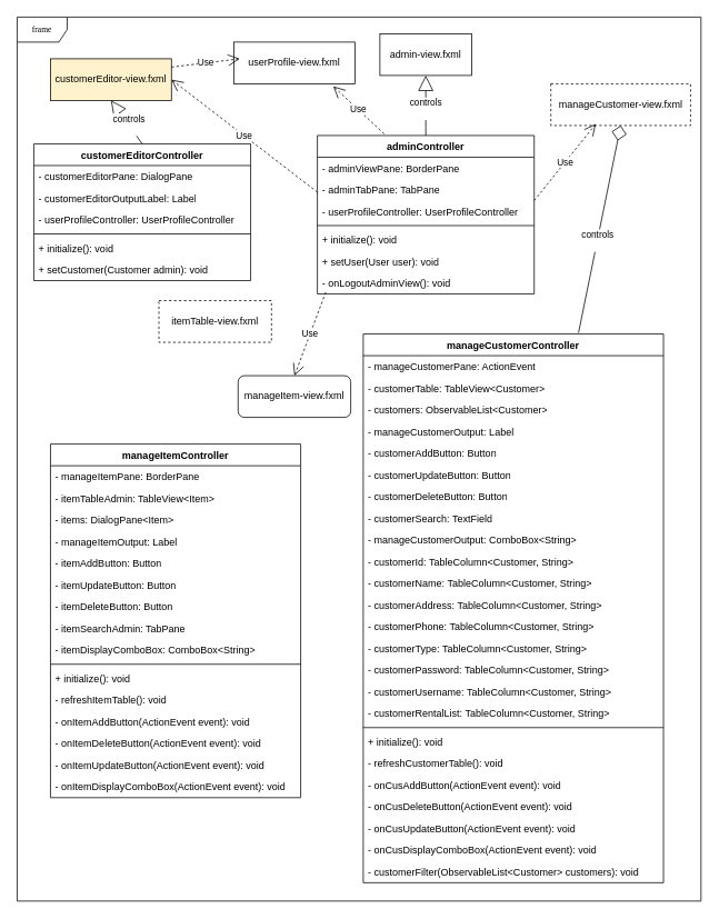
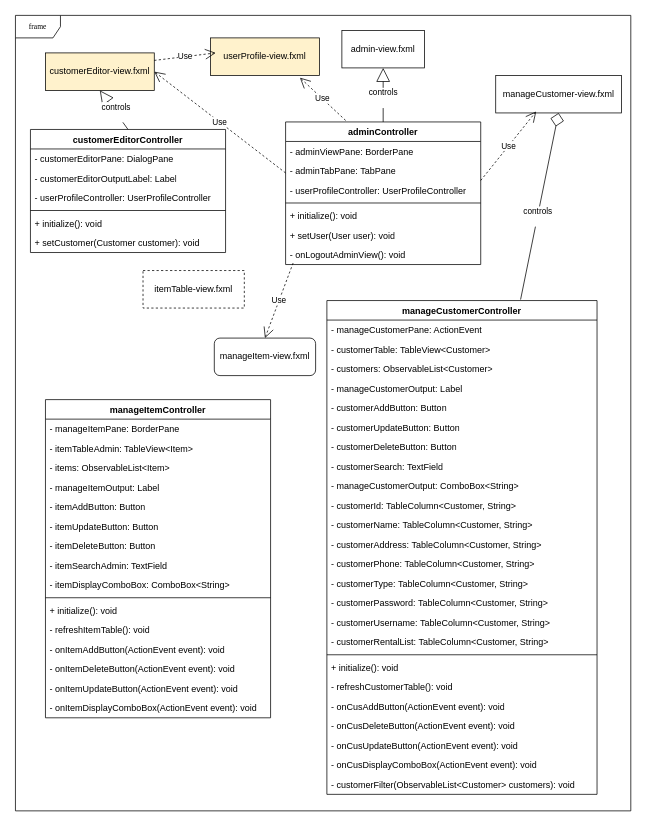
  <mxCell id="0" />
  <mxCell id="1" parent="0" />
  <mxCell id="2" value="admin-view.fxml" style="html=1;whiteSpace=wrap;" vertex="1" parent="1"><mxGeometry x="455" y="40" width="110" height="50" as="geometry" /></mxCell>
  <mxCell id="3" value="adminController" style="swimlane;fontStyle=1;align=center;verticalAlign=top;childLayout=stackLayout;horizontal=1;startSize=26;horizontalStack=0;resizeParent=1;resizeParentMax=0;resizeLast=0;collapsible=1;marginBottom=0;whiteSpace=wrap;html=1;" vertex="1" parent="1"><mxGeometry x="380" y="162" width="260" height="190" as="geometry" /></mxCell>
  <mxCell id="4" value="- adminViewPane: BorderPane" style="text;html=1;strokeColor=none;fillColor=none;align=left;verticalAlign=top;spacingLeft=4;spacingRight=4;whiteSpace=wrap;overflow=hidden;rotatable=0;points=[[0,0.5],[1,0.5]];portConstraint=eastwest;" vertex="1" parent="3"><mxGeometry y="26" width="260" height="26" as="geometry" /></mxCell>
  <mxCell id="5" value="- adminTabPane: TabPane" style="text;html=1;strokeColor=none;fillColor=none;align=left;verticalAlign=top;spacingLeft=4;spacingRight=4;whiteSpace=wrap;overflow=hidden;rotatable=0;points=[[0,0.5],[1,0.5]];portConstraint=eastwest;" vertex="1" parent="3"><mxGeometry y="52" width="260" height="26" as="geometry" /></mxCell>
  <mxCell id="6" value="- userProfileController: UserProfileController" style="text;html=1;strokeColor=none;fillColor=none;align=left;verticalAlign=top;spacingLeft=4;spacingRight=4;whiteSpace=wrap;overflow=hidden;rotatable=0;points=[[0,0.5],[1,0.5]];portConstraint=eastwest;" vertex="1" parent="3"><mxGeometry y="78" width="260" height="26" as="geometry" /></mxCell>
  <mxCell id="7" value="" style="line;strokeWidth=1;fillColor=none;align=left;verticalAlign=middle;spacingTop=-1;spacingLeft=3;spacingRight=3;rotatable=0;labelPosition=right;points=[];portConstraint=eastwest;strokeColor=inherit;" vertex="1" parent="3"><mxGeometry y="104" width="260" height="8" as="geometry" /></mxCell>
  <mxCell id="8" value="+ initialize(): void" style="text;strokeColor=none;fillColor=none;align=left;verticalAlign=top;spacingLeft=4;spacingRight=4;overflow=hidden;rotatable=0;points=[[0,0.5],[1,0.5]];portConstraint=eastwest;whiteSpace=wrap;html=1;" vertex="1" parent="3"><mxGeometry y="112" width="260" height="26" as="geometry" /></mxCell>
  <mxCell id="9" value="+ setUser(User user): void" style="text;strokeColor=none;fillColor=none;align=left;verticalAlign=top;spacingLeft=4;spacingRight=4;overflow=hidden;rotatable=0;points=[[0,0.5],[1,0.5]];portConstraint=eastwest;whiteSpace=wrap;html=1;" vertex="1" parent="3"><mxGeometry y="138" width="260" height="26" as="geometry" /></mxCell>
  <mxCell id="10" value="- onLogoutAdminView(): void" style="text;strokeColor=none;fillColor=none;align=left;verticalAlign=top;spacingLeft=4;spacingRight=4;overflow=hidden;rotatable=0;points=[[0,0.5],[1,0.5]];portConstraint=eastwest;whiteSpace=wrap;html=1;" vertex="1" parent="3"><mxGeometry y="164" width="260" height="26" as="geometry" /></mxCell>
  <mxCell id="11" value="&lt;div&gt;controls&lt;/div&gt;&lt;div&gt;&lt;br&gt;&lt;/div&gt;" style="endArrow=block;endSize=16;endFill=0;html=1;rounded=0;exitX=0.5;exitY=0;exitDx=0;exitDy=0;entryX=0.5;entryY=1;entryDx=0;entryDy=0;" edge="1" parent="1" source="3" target="2"><mxGeometry x="-0.111" width="160" relative="1" as="geometry"><mxPoint x="450" y="330" as="sourcePoint" /><mxPoint x="610" y="330" as="targetPoint" /><mxPoint as="offset" /></mxGeometry></mxCell>
  <mxCell id="12" value="frame" style="shape=umlFrame;whiteSpace=wrap;html=1;rounded=0;shadow=0;comic=0;labelBackgroundColor=none;strokeWidth=1;fontFamily=Verdana;fontSize=10;align=center;movable=1;resizable=1;rotatable=1;deletable=1;editable=1;locked=0;connectable=1;" vertex="1" parent="1"><mxGeometry x="20" y="20" width="820" height="1060" as="geometry" /></mxCell>
  <mxCell id="13" value="customerEditor-view.fxml" style="html=1;whiteSpace=wrap;fillColor=#fff2cc;" vertex="1" parent="1"><mxGeometry x="60" y="70" width="145" height="50" as="geometry" /></mxCell>
  <mxCell id="14" value="customerEditorController" style="swimlane;fontStyle=1;align=center;verticalAlign=top;childLayout=stackLayout;horizontal=1;startSize=26;horizontalStack=0;resizeParent=1;resizeParentMax=0;resizeLast=0;collapsible=1;marginBottom=0;whiteSpace=wrap;html=1;" vertex="1" parent="1"><mxGeometry x="40" y="172" width="260" height="164" as="geometry" /></mxCell>
  <mxCell id="15" value="- customerEditorPane: DialogPane" style="text;html=1;strokeColor=none;fillColor=none;align=left;verticalAlign=top;spacingLeft=4;spacingRight=4;whiteSpace=wrap;overflow=hidden;rotatable=0;points=[[0,0.5],[1,0.5]];portConstraint=eastwest;" vertex="1" parent="14"><mxGeometry y="26" width="260" height="26" as="geometry" /></mxCell>
  <mxCell id="16" value="- customerEditorOutputLabel: Label" style="text;html=1;strokeColor=none;fillColor=none;align=left;verticalAlign=top;spacingLeft=4;spacingRight=4;whiteSpace=wrap;overflow=hidden;rotatable=0;points=[[0,0.5],[1,0.5]];portConstraint=eastwest;" vertex="1" parent="14"><mxGeometry y="52" width="260" height="26" as="geometry" /></mxCell>
  <mxCell id="17" value="- userProfileController: UserProfileController" style="text;html=1;strokeColor=none;fillColor=none;align=left;verticalAlign=top;spacingLeft=4;spacingRight=4;whiteSpace=wrap;overflow=hidden;rotatable=0;points=[[0,0.5],[1,0.5]];portConstraint=eastwest;" vertex="1" parent="14"><mxGeometry y="78" width="260" height="26" as="geometry" /></mxCell>
  <mxCell id="18" value="" style="line;strokeWidth=1;fillColor=none;align=left;verticalAlign=middle;spacingTop=-1;spacingLeft=3;spacingRight=3;rotatable=0;labelPosition=right;points=[];portConstraint=eastwest;strokeColor=inherit;" vertex="1" parent="14"><mxGeometry y="104" width="260" height="8" as="geometry" /></mxCell>
  <mxCell id="19" value="+ initialize(): void" style="text;strokeColor=none;fillColor=none;align=left;verticalAlign=top;spacingLeft=4;spacingRight=4;overflow=hidden;rotatable=0;points=[[0,0.5],[1,0.5]];portConstraint=eastwest;whiteSpace=wrap;html=1;" vertex="1" parent="14"><mxGeometry y="112" width="260" height="26" as="geometry" /></mxCell>
- <mxCell id="20" value="+ setCustomer(Customer admin): void" style="text;strokeColor=none;fillColor=none;align=left;verticalAlign=top;spacingLeft=4;spacingRight=4;overflow=hidden;rotatable=0;points=[[0,0.5],[1,0.5]];portConstraint=eastwest;whiteSpace=wrap;html=1;" vertex="1" parent="14"><mxGeometry y="138" width="260" height="26" as="geometry" /></mxCell>
+ <mxCell id="20" value="+ setCustomer(Customer customer): void" style="text;strokeColor=none;fillColor=none;align=left;verticalAlign=top;spacingLeft=4;spacingRight=4;overflow=hidden;rotatable=0;points=[[0,0.5],[1,0.5]];portConstraint=eastwest;whiteSpace=wrap;html=1;" vertex="1" parent="14"><mxGeometry y="138" width="260" height="26" as="geometry" /></mxCell>
  <mxCell id="21" value="&lt;div&gt;controls&lt;/div&gt;&lt;div&gt;&lt;br&gt;&lt;/div&gt;" style="endArrow=block;endSize=16;endFill=0;html=1;rounded=0;exitX=0.5;exitY=0;exitDx=0;exitDy=0;entryX=0.5;entryY=1;entryDx=0;entryDy=0;" edge="1" parent="1" source="14" target="13"><mxGeometry x="-0.111" width="160" relative="1" as="geometry"><mxPoint x="95" y="340" as="sourcePoint" /><mxPoint x="255" y="340" as="targetPoint" /><mxPoint as="offset" /></mxGeometry></mxCell>
  <mxCell id="22" value="manageItem-view.fxml" style="html=1;whiteSpace=wrap;rounded=1;" vertex="1" parent="1"><mxGeometry x="285" y="450" width="135" height="50" as="geometry" /></mxCell>
  <mxCell id="23" value="manageItemController" style="swimlane;fontStyle=1;align=center;verticalAlign=top;childLayout=stackLayout;horizontal=1;startSize=26;horizontalStack=0;resizeParent=1;resizeParentMax=0;resizeLast=0;collapsible=1;marginBottom=0;whiteSpace=wrap;html=1;" vertex="1" parent="1"><mxGeometry x="60" y="532" width="300" height="424" as="geometry" /></mxCell>
  <mxCell id="24" value="- manageItemPane: BorderPane" style="text;html=1;strokeColor=none;fillColor=none;align=left;verticalAlign=top;spacingLeft=4;spacingRight=4;whiteSpace=wrap;overflow=hidden;rotatable=0;points=[[0,0.5],[1,0.5]];portConstraint=eastwest;" vertex="1" parent="23"><mxGeometry y="26" width="300" height="26" as="geometry" /></mxCell>
  <mxCell id="25" value="- itemTableAdmin: TableView&amp;lt;Item&amp;gt;" style="text;html=1;strokeColor=none;fillColor=none;align=left;verticalAlign=top;spacingLeft=4;spacingRight=4;whiteSpace=wrap;overflow=hidden;rotatable=0;points=[[0,0.5],[1,0.5]];portConstraint=eastwest;" vertex="1" parent="23"><mxGeometry y="52" width="300" height="26" as="geometry" /></mxCell>
- <mxCell id="26" value="- items: DialogPane&amp;lt;Item&amp;gt;" style="text;html=1;strokeColor=none;fillColor=none;align=left;verticalAlign=top;spacingLeft=4;spacingRight=4;whiteSpace=wrap;overflow=hidden;rotatable=0;points=[[0,0.5],[1,0.5]];portConstraint=eastwest;" vertex="1" parent="23"><mxGeometry y="78" width="300" height="26" as="geometry" /></mxCell>
+ <mxCell id="26" value="- items: ObservableList&amp;lt;Item&amp;gt;" style="text;html=1;strokeColor=none;fillColor=none;align=left;verticalAlign=top;spacingLeft=4;spacingRight=4;whiteSpace=wrap;overflow=hidden;rotatable=0;points=[[0,0.5],[1,0.5]];portConstraint=eastwest;" vertex="1" parent="23"><mxGeometry y="78" width="300" height="26" as="geometry" /></mxCell>
  <mxCell id="27" value="- manageItemOutput: Label" style="text;html=1;strokeColor=none;fillColor=none;align=left;verticalAlign=top;spacingLeft=4;spacingRight=4;whiteSpace=wrap;overflow=hidden;rotatable=0;points=[[0,0.5],[1,0.5]];portConstraint=eastwest;" vertex="1" parent="23"><mxGeometry y="104" width="300" height="26" as="geometry" /></mxCell>
  <mxCell id="28" value="- itemAddButton: Button" style="text;html=1;strokeColor=none;fillColor=none;align=left;verticalAlign=top;spacingLeft=4;spacingRight=4;whiteSpace=wrap;overflow=hidden;rotatable=0;points=[[0,0.5],[1,0.5]];portConstraint=eastwest;" vertex="1" parent="23"><mxGeometry y="130" width="300" height="26" as="geometry" /></mxCell>
  <mxCell id="29" value="- itemUpdateButton: Button" style="text;html=1;strokeColor=none;fillColor=none;align=left;verticalAlign=top;spacingLeft=4;spacingRight=4;whiteSpace=wrap;overflow=hidden;rotatable=0;points=[[0,0.5],[1,0.5]];portConstraint=eastwest;" vertex="1" parent="23"><mxGeometry y="156" width="300" height="26" as="geometry" /></mxCell>
  <mxCell id="30" value="- itemDeleteButton: Button" style="text;html=1;strokeColor=none;fillColor=none;align=left;verticalAlign=top;spacingLeft=4;spacingRight=4;whiteSpace=wrap;overflow=hidden;rotatable=0;points=[[0,0.5],[1,0.5]];portConstraint=eastwest;" vertex="1" parent="23"><mxGeometry y="182" width="300" height="26" as="geometry" /></mxCell>
- <mxCell id="31" value="- itemSearchAdmin: TabPane" style="text;html=1;strokeColor=none;fillColor=none;align=left;verticalAlign=top;spacingLeft=4;spacingRight=4;whiteSpace=wrap;overflow=hidden;rotatable=0;points=[[0,0.5],[1,0.5]];portConstraint=eastwest;" vertex="1" parent="23"><mxGeometry y="208" width="300" height="26" as="geometry" /></mxCell>
+ <mxCell id="31" value="- itemSearchAdmin: TextField" style="text;html=1;strokeColor=none;fillColor=none;align=left;verticalAlign=top;spacingLeft=4;spacingRight=4;whiteSpace=wrap;overflow=hidden;rotatable=0;points=[[0,0.5],[1,0.5]];portConstraint=eastwest;" vertex="1" parent="23"><mxGeometry y="208" width="300" height="26" as="geometry" /></mxCell>
  <mxCell id="32" value="- itemDisplayComboBox: ComboBox&amp;lt;String&amp;gt;" style="text;html=1;strokeColor=none;fillColor=none;align=left;verticalAlign=top;spacingLeft=4;spacingRight=4;whiteSpace=wrap;overflow=hidden;rotatable=0;points=[[0,0.5],[1,0.5]];portConstraint=eastwest;" vertex="1" parent="23"><mxGeometry y="234" width="300" height="26" as="geometry" /></mxCell>
  <mxCell id="33" value="" style="line;strokeWidth=1;fillColor=none;align=left;verticalAlign=middle;spacingTop=-1;spacingLeft=3;spacingRight=3;rotatable=0;labelPosition=right;points=[];portConstraint=eastwest;strokeColor=inherit;" vertex="1" parent="23"><mxGeometry y="260" width="300" height="8" as="geometry" /></mxCell>
  <mxCell id="34" value="+ initialize(): void" style="text;strokeColor=none;fillColor=none;align=left;verticalAlign=top;spacingLeft=4;spacingRight=4;overflow=hidden;rotatable=0;points=[[0,0.5],[1,0.5]];portConstraint=eastwest;whiteSpace=wrap;html=1;" vertex="1" parent="23"><mxGeometry y="268" width="300" height="26" as="geometry" /></mxCell>
  <mxCell id="35" value="- refreshItemTable(): void" style="text;strokeColor=none;fillColor=none;align=left;verticalAlign=top;spacingLeft=4;spacingRight=4;overflow=hidden;rotatable=0;points=[[0,0.5],[1,0.5]];portConstraint=eastwest;whiteSpace=wrap;html=1;" vertex="1" parent="23"><mxGeometry y="294" width="300" height="26" as="geometry" /></mxCell>
  <mxCell id="36" value="- onItemAddButton(ActionEvent event): void" style="text;strokeColor=none;fillColor=none;align=left;verticalAlign=top;spacingLeft=4;spacingRight=4;overflow=hidden;rotatable=0;points=[[0,0.5],[1,0.5]];portConstraint=eastwest;whiteSpace=wrap;html=1;" vertex="1" parent="23"><mxGeometry y="320" width="300" height="26" as="geometry" /></mxCell>
  <mxCell id="37" value="- onItemDeleteButton(ActionEvent event): void" style="text;strokeColor=none;fillColor=none;align=left;verticalAlign=top;spacingLeft=4;spacingRight=4;overflow=hidden;rotatable=0;points=[[0,0.5],[1,0.5]];portConstraint=eastwest;whiteSpace=wrap;html=1;" vertex="1" parent="23"><mxGeometry y="346" width="300" height="26" as="geometry" /></mxCell>
  <mxCell id="38" value="- onItemUpdateButton(ActionEvent event): void" style="text;strokeColor=none;fillColor=none;align=left;verticalAlign=top;spacingLeft=4;spacingRight=4;overflow=hidden;rotatable=0;points=[[0,0.5],[1,0.5]];portConstraint=eastwest;whiteSpace=wrap;html=1;" vertex="1" parent="23"><mxGeometry y="372" width="300" height="26" as="geometry" /></mxCell>
  <mxCell id="39" value="- onItemDisplayComboBox(ActionEvent event): void" style="text;strokeColor=none;fillColor=none;align=left;verticalAlign=top;spacingLeft=4;spacingRight=4;overflow=hidden;rotatable=0;points=[[0,0.5],[1,0.5]];portConstraint=eastwest;whiteSpace=wrap;html=1;" vertex="1" parent="23"><mxGeometry y="398" width="300" height="26" as="geometry" /></mxCell>
- <mxCell id="40" value="manageCustomer-view.fxml" style="html=1;whiteSpace=wrap;dashed=1;" vertex="1" parent="1"><mxGeometry x="660" y="100" width="167.5" height="50" as="geometry" /></mxCell>
+ <mxCell id="40" value="manageCustomer-view.fxml" style="html=1;whiteSpace=wrap;" vertex="1" parent="1"><mxGeometry x="660" y="100" width="167.5" height="50" as="geometry" /></mxCell>
  <mxCell id="41" value="manageCustomerController" style="swimlane;fontStyle=1;align=center;verticalAlign=top;childLayout=stackLayout;horizontal=1;startSize=26;horizontalStack=0;resizeParent=1;resizeParentMax=0;resizeLast=0;collapsible=1;marginBottom=0;whiteSpace=wrap;html=1;" vertex="1" parent="1"><mxGeometry x="435" y="400" width="360" height="658" as="geometry" /></mxCell>
  <mxCell id="42" value="- manageCustomerPane: ActionEvent" style="text;html=1;strokeColor=none;fillColor=none;align=left;verticalAlign=top;spacingLeft=4;spacingRight=4;whiteSpace=wrap;overflow=hidden;rotatable=0;points=[[0,0.5],[1,0.5]];portConstraint=eastwest;" vertex="1" parent="41"><mxGeometry y="26" width="360" height="26" as="geometry" /></mxCell>
  <mxCell id="43" value="- customerTable: TableView&amp;lt;Customer&amp;gt;" style="text;html=1;strokeColor=none;fillColor=none;align=left;verticalAlign=top;spacingLeft=4;spacingRight=4;whiteSpace=wrap;overflow=hidden;rotatable=0;points=[[0,0.5],[1,0.5]];portConstraint=eastwest;" vertex="1" parent="41"><mxGeometry y="52" width="360" height="26" as="geometry" /></mxCell>
  <mxCell id="44" value="- customers: ObservableList&amp;lt;Customer&amp;gt;" style="text;html=1;strokeColor=none;fillColor=none;align=left;verticalAlign=top;spacingLeft=4;spacingRight=4;whiteSpace=wrap;overflow=hidden;rotatable=0;points=[[0,0.5],[1,0.5]];portConstraint=eastwest;" vertex="1" parent="41"><mxGeometry y="78" width="360" height="26" as="geometry" /></mxCell>
  <mxCell id="45" value="- manageCustomerOutput: Label" style="text;html=1;strokeColor=none;fillColor=none;align=left;verticalAlign=top;spacingLeft=4;spacingRight=4;whiteSpace=wrap;overflow=hidden;rotatable=0;points=[[0,0.5],[1,0.5]];portConstraint=eastwest;" vertex="1" parent="41"><mxGeometry y="104" width="360" height="26" as="geometry" /></mxCell>
  <mxCell id="46" value="- customerAddButton: Button" style="text;html=1;strokeColor=none;fillColor=none;align=left;verticalAlign=top;spacingLeft=4;spacingRight=4;whiteSpace=wrap;overflow=hidden;rotatable=0;points=[[0,0.5],[1,0.5]];portConstraint=eastwest;" vertex="1" parent="41"><mxGeometry y="130" width="360" height="26" as="geometry" /></mxCell>
  <mxCell id="47" value="- customerUpdateButton: Button" style="text;html=1;strokeColor=none;fillColor=none;align=left;verticalAlign=top;spacingLeft=4;spacingRight=4;whiteSpace=wrap;overflow=hidden;rotatable=0;points=[[0,0.5],[1,0.5]];portConstraint=eastwest;" vertex="1" parent="41"><mxGeometry y="156" width="360" height="26" as="geometry" /></mxCell>
  <mxCell id="48" value="- customerDeleteButton: Button" style="text;html=1;strokeColor=none;fillColor=none;align=left;verticalAlign=top;spacingLeft=4;spacingRight=4;whiteSpace=wrap;overflow=hidden;rotatable=0;points=[[0,0.5],[1,0.5]];portConstraint=eastwest;" vertex="1" parent="41"><mxGeometry y="182" width="360" height="26" as="geometry" /></mxCell>
  <mxCell id="49" value="- customerSearch: TextField" style="text;html=1;strokeColor=none;fillColor=none;align=left;verticalAlign=top;spacingLeft=4;spacingRight=4;whiteSpace=wrap;overflow=hidden;rotatable=0;points=[[0,0.5],[1,0.5]];portConstraint=eastwest;" vertex="1" parent="41"><mxGeometry y="208" width="360" height="26" as="geometry" /></mxCell>
  <mxCell id="50" value="- manageCustomerOutput: ComboBox&amp;lt;String&amp;gt;" style="text;html=1;strokeColor=none;fillColor=none;align=left;verticalAlign=top;spacingLeft=4;spacingRight=4;whiteSpace=wrap;overflow=hidden;rotatable=0;points=[[0,0.5],[1,0.5]];portConstraint=eastwest;" vertex="1" parent="41"><mxGeometry y="234" width="360" height="26" as="geometry" /></mxCell>
  <mxCell id="51" value="- customerId: TableColumn&amp;lt;Customer, String&amp;gt;" style="text;strokeColor=none;fillColor=none;align=left;verticalAlign=top;spacingLeft=4;spacingRight=4;overflow=hidden;rotatable=0;points=[[0,0.5],[1,0.5]];portConstraint=eastwest;whiteSpace=wrap;html=1;" vertex="1" parent="41"><mxGeometry y="260" width="360" height="26" as="geometry" /></mxCell>
  <mxCell id="52" value="- customerName: TableColumn&amp;lt;Customer, String&amp;gt;" style="text;strokeColor=none;fillColor=none;align=left;verticalAlign=top;spacingLeft=4;spacingRight=4;overflow=hidden;rotatable=0;points=[[0,0.5],[1,0.5]];portConstraint=eastwest;whiteSpace=wrap;html=1;" vertex="1" parent="41"><mxGeometry y="286" width="360" height="26" as="geometry" /></mxCell>
  <mxCell id="53" value="- customerAddress: TableColumn&amp;lt;Customer, String&amp;gt;" style="text;strokeColor=none;fillColor=none;align=left;verticalAlign=top;spacingLeft=4;spacingRight=4;overflow=hidden;rotatable=0;points=[[0,0.5],[1,0.5]];portConstraint=eastwest;whiteSpace=wrap;html=1;" vertex="1" parent="41"><mxGeometry y="312" width="360" height="26" as="geometry" /></mxCell>
  <mxCell id="54" value="- customerPhone: TableColumn&amp;lt;Customer, String&amp;gt;" style="text;strokeColor=none;fillColor=none;align=left;verticalAlign=top;spacingLeft=4;spacingRight=4;overflow=hidden;rotatable=0;points=[[0,0.5],[1,0.5]];portConstraint=eastwest;whiteSpace=wrap;html=1;" vertex="1" parent="41"><mxGeometry y="338" width="360" height="26" as="geometry" /></mxCell>
  <mxCell id="55" value="- customerType: TableColumn&amp;lt;Customer, String&amp;gt;" style="text;strokeColor=none;fillColor=none;align=left;verticalAlign=top;spacingLeft=4;spacingRight=4;overflow=hidden;rotatable=0;points=[[0,0.5],[1,0.5]];portConstraint=eastwest;whiteSpace=wrap;html=1;" vertex="1" parent="41"><mxGeometry y="364" width="360" height="26" as="geometry" /></mxCell>
  <mxCell id="56" value="- customerPassword: TableColumn&amp;lt;Customer, String&amp;gt;" style="text;strokeColor=none;fillColor=none;align=left;verticalAlign=top;spacingLeft=4;spacingRight=4;overflow=hidden;rotatable=0;points=[[0,0.5],[1,0.5]];portConstraint=eastwest;whiteSpace=wrap;html=1;" vertex="1" parent="41"><mxGeometry y="390" width="360" height="26" as="geometry" /></mxCell>
  <mxCell id="57" value="- customerUsername: TableColumn&amp;lt;Customer, String&amp;gt;" style="text;strokeColor=none;fillColor=none;align=left;verticalAlign=top;spacingLeft=4;spacingRight=4;overflow=hidden;rotatable=0;points=[[0,0.5],[1,0.5]];portConstraint=eastwest;whiteSpace=wrap;html=1;" vertex="1" parent="41"><mxGeometry y="416" width="360" height="26" as="geometry" /></mxCell>
  <mxCell id="58" value="- customerRentalList: TableColumn&amp;lt;Customer, String&amp;gt;" style="text;strokeColor=none;fillColor=none;align=left;verticalAlign=top;spacingLeft=4;spacingRight=4;overflow=hidden;rotatable=0;points=[[0,0.5],[1,0.5]];portConstraint=eastwest;whiteSpace=wrap;html=1;" vertex="1" parent="41"><mxGeometry y="442" width="360" height="26" as="geometry" /></mxCell>
  <mxCell id="59" value="" style="line;strokeWidth=1;fillColor=none;align=left;verticalAlign=middle;spacingTop=-1;spacingLeft=3;spacingRight=3;rotatable=0;labelPosition=right;points=[];portConstraint=eastwest;strokeColor=inherit;" vertex="1" parent="41"><mxGeometry y="468" width="360" height="8" as="geometry" /></mxCell>
  <mxCell id="60" value="+ initialize(): void" style="text;strokeColor=none;fillColor=none;align=left;verticalAlign=top;spacingLeft=4;spacingRight=4;overflow=hidden;rotatable=0;points=[[0,0.5],[1,0.5]];portConstraint=eastwest;whiteSpace=wrap;html=1;" vertex="1" parent="41"><mxGeometry y="476" width="360" height="26" as="geometry" /></mxCell>
  <mxCell id="61" value="- refreshCustomerTable(): void" style="text;strokeColor=none;fillColor=none;align=left;verticalAlign=top;spacingLeft=4;spacingRight=4;overflow=hidden;rotatable=0;points=[[0,0.5],[1,0.5]];portConstraint=eastwest;whiteSpace=wrap;html=1;" vertex="1" parent="41"><mxGeometry y="502" width="360" height="26" as="geometry" /></mxCell>
  <mxCell id="62" value="- onCusAddButton(ActionEvent event): void" style="text;strokeColor=none;fillColor=none;align=left;verticalAlign=top;spacingLeft=4;spacingRight=4;overflow=hidden;rotatable=0;points=[[0,0.5],[1,0.5]];portConstraint=eastwest;whiteSpace=wrap;html=1;" vertex="1" parent="41"><mxGeometry y="528" width="360" height="26" as="geometry" /></mxCell>
  <mxCell id="63" value="- onCusDeleteButton(ActionEvent event): void" style="text;strokeColor=none;fillColor=none;align=left;verticalAlign=top;spacingLeft=4;spacingRight=4;overflow=hidden;rotatable=0;points=[[0,0.5],[1,0.5]];portConstraint=eastwest;whiteSpace=wrap;html=1;" vertex="1" parent="41"><mxGeometry y="554" width="360" height="26" as="geometry" /></mxCell>
  <mxCell id="64" value="- onCusUpdateButton(ActionEvent event): void" style="text;strokeColor=none;fillColor=none;align=left;verticalAlign=top;spacingLeft=4;spacingRight=4;overflow=hidden;rotatable=0;points=[[0,0.5],[1,0.5]];portConstraint=eastwest;whiteSpace=wrap;html=1;" vertex="1" parent="41"><mxGeometry y="580" width="360" height="26" as="geometry" /></mxCell>
  <mxCell id="65" value="- onCusDisplayComboBox(ActionEvent event): void" style="text;strokeColor=none;fillColor=none;align=left;verticalAlign=top;spacingLeft=4;spacingRight=4;overflow=hidden;rotatable=0;points=[[0,0.5],[1,0.5]];portConstraint=eastwest;whiteSpace=wrap;html=1;" vertex="1" parent="41"><mxGeometry y="606" width="360" height="26" as="geometry" /></mxCell>
  <mxCell id="66" value="- customerFilter(ObservableList&amp;lt;Customer&amp;gt; customers): void" style="text;strokeColor=none;fillColor=none;align=left;verticalAlign=top;spacingLeft=4;spacingRight=4;overflow=hidden;rotatable=0;points=[[0,0.5],[1,0.5]];portConstraint=eastwest;whiteSpace=wrap;html=1;" vertex="1" parent="41"><mxGeometry y="632" width="360" height="26" as="geometry" /></mxCell>
  <mxCell id="67" value="&lt;div&gt;controls&lt;/div&gt;&lt;div&gt;&lt;br&gt;&lt;/div&gt;" style="endArrow=diamond;endSize=16;endFill=0;html=1;rounded=0;exitX=0.717;exitY=-0.002;exitDx=0;exitDy=0;entryX=0.5;entryY=1;entryDx=0;entryDy=0;exitPerimeter=0;" edge="1" parent="1" source="41" target="40"><mxGeometry x="-0.111" width="160" relative="1" as="geometry"><mxPoint x="860" y="628" as="sourcePoint" /><mxPoint x="1020" y="628" as="targetPoint" /><mxPoint as="offset" /></mxGeometry></mxCell>
  <mxCell id="68" value="Use" style="endArrow=open;endSize=12;dashed=1;html=1;rounded=0;entryX=0.5;entryY=0;entryDx=0;entryDy=0;" edge="1" parent="1" target="22"><mxGeometry width="160" relative="1" as="geometry"><mxPoint x="390" y="350" as="sourcePoint" /><mxPoint x="280" y="410" as="targetPoint" /></mxGeometry></mxCell>
  <mxCell id="69" value="Use" style="endArrow=open;endSize=12;dashed=1;html=1;rounded=0;entryX=0.322;entryY=0.96;entryDx=0;entryDy=0;entryPerimeter=0;" edge="1" parent="1" target="40"><mxGeometry width="160" relative="1" as="geometry"><mxPoint x="640" y="240" as="sourcePoint" /><mxPoint x="620" y="590" as="targetPoint" /></mxGeometry></mxCell>
  <mxCell id="70" value="Use" style="endArrow=open;endSize=12;dashed=1;html=1;rounded=0;entryX=1;entryY=0.5;entryDx=0;entryDy=0;" edge="1" parent="1" target="13"><mxGeometry width="160" relative="1" as="geometry"><mxPoint x="380" y="230" as="sourcePoint" /><mxPoint x="620" y="590" as="targetPoint" /></mxGeometry></mxCell>
- <mxCell id="71" value="userProfile-view.fxml" style="html=1;whiteSpace=wrap;" vertex="1" parent="1"><mxGeometry x="280" y="50" width="145" height="50" as="geometry" /></mxCell>
+ <mxCell id="71" value="userProfile-view.fxml" style="html=1;whiteSpace=wrap;fillColor=#fff2cc;" vertex="1" parent="1"><mxGeometry x="280" y="50" width="145" height="50" as="geometry" /></mxCell>
  <mxCell id="72" value="Use" style="endArrow=open;endSize=12;dashed=1;html=1;rounded=0;entryX=0.048;entryY=0.4;entryDx=0;entryDy=0;entryPerimeter=0;" edge="1" parent="1" target="71"><mxGeometry width="160" relative="1" as="geometry"><mxPoint x="205" y="80" as="sourcePoint" /><mxPoint x="365" y="80" as="targetPoint" /></mxGeometry></mxCell>
  <mxCell id="73" value="Use" style="endArrow=open;endSize=12;dashed=1;html=1;rounded=0;entryX=0.821;entryY=1.06;entryDx=0;entryDy=0;entryPerimeter=0;" edge="1" parent="1" target="71"><mxGeometry width="160" relative="1" as="geometry"><mxPoint x="460" y="160" as="sourcePoint" /><mxPoint x="277" y="80" as="targetPoint" /></mxGeometry></mxCell>
  <mxCell id="74" value="itemTable-view.fxml" style="html=1;whiteSpace=wrap;dashed=1;" vertex="1" parent="1"><mxGeometry x="190" y="360" width="135" height="50" as="geometry" /></mxCell>
